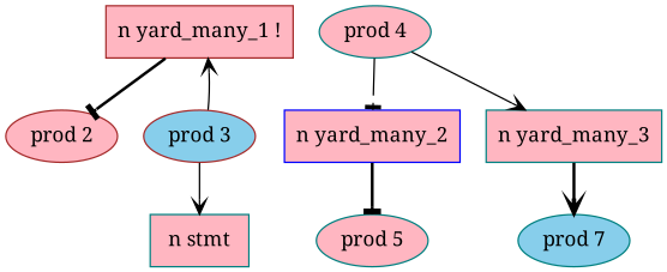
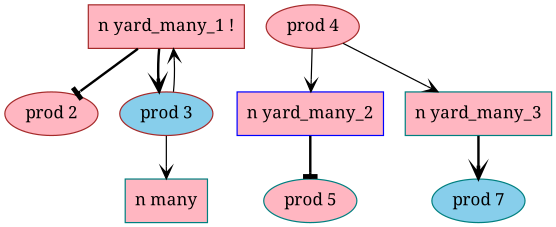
  digraph {
    fontname="Noto Serif"
    node [color=brown fillcolor=lightpink fontname="Noto Serif" style=filled]
    edge [arrowhead=vee fontname="Noto Serif"]
    n1 [label="n yard_many_1 !" shape=box]
    n2 [label="prod 2"]
    n3 [fillcolor=skyblue label="prod 3"]
-   n4 [color=teal label="n stmt" shape=box]
-   n5 [color=teal label="prod 4"]
+   n4 [color=teal label="n many" shape=box]
+   n5 [label="prod 4"]
    n6 [color=blue label="n yard_many_2" shape=box]
    n7 [color=teal label="n yard_many_3" shape=box]
    n8 [color=teal label="prod 5"]
    n9 [color=teal fillcolor=skyblue label="prod 7"]
    n1 -> n2 [arrowhead=tee style=bold width=10]
+   n1 -> n3 [style=bold width=10]
    n3 -> n1
    n3 -> n4
-   n5 -> n6 [arrowhead=tee]
+   n5 -> n6
    n5 -> n7
    n6 -> n8 [arrowhead=tee style=bold width=10]
    n7 -> n9 [style=bold width=10]
  }
